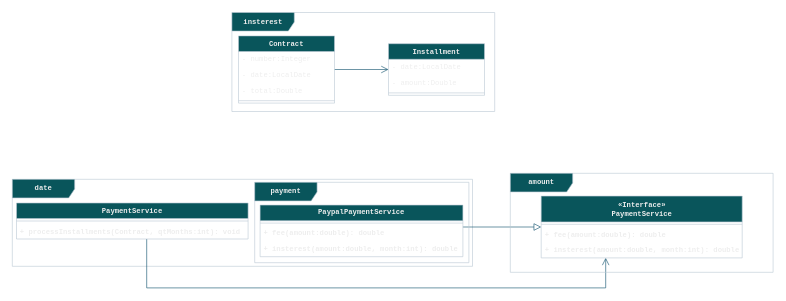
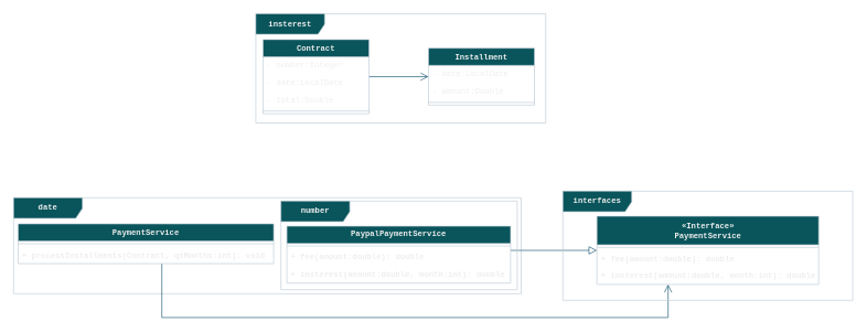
  <mxCell id="0" />
  <mxCell id="1" parent="0" />
  <mxCell id="2" value="date" style="shape=umlFrame;whiteSpace=wrap;html=1;pointerEvents=0;strokeColor=#BAC8D3;align=center;verticalAlign=middle;fontFamily=Courier New;fontSize=12;fontColor=#EEEEEE;fontStyle=1;labelBackgroundColor=none;fillColor=#09555B;width=104;height=31;" vertex="1" parent="1"><mxGeometry x="20" y="298" width="767" height="145" as="geometry" /></mxCell>
  <mxCell id="3" value="" style="edgeStyle=orthogonalEdgeStyle;rounded=0;orthogonalLoop=1;jettySize=auto;html=1;strokeColor=#0B4D6A;fontFamily=Courier New;fontSize=12;fontColor=#EEEEEE;fontStyle=1;labelBackgroundColor=none;endArrow=open;endFill=0;endSize=10;startSize=10;" edge="1" parent="1" source="4" target="9"><mxGeometry relative="1" as="geometry" /></mxCell>
  <mxCell id="4" value="Contract" style="swimlane;fontStyle=1;align=center;verticalAlign=top;childLayout=stackLayout;horizontal=1;startSize=26;horizontalStack=0;resizeParent=1;resizeParentMax=0;resizeLast=0;collapsible=1;marginBottom=0;whiteSpace=wrap;html=1;strokeColor=#BAC8D3;fontColor=#EEEEEE;fillColor=#09555B;labelBackgroundColor=none;fontFamily=Courier New;" vertex="1" parent="1"><mxGeometry x="397" y="59" width="160" height="112" as="geometry" /></mxCell>
  <mxCell id="5" value="- number:Integer" style="text;strokeColor=none;fillColor=none;align=left;verticalAlign=top;spacingLeft=4;spacingRight=4;overflow=hidden;rotatable=0;points=[[0,0.5],[1,0.5]];portConstraint=eastwest;whiteSpace=wrap;html=1;fontColor=#EEEEEE;labelBackgroundColor=none;fontFamily=Courier New;" vertex="1" parent="4"><mxGeometry y="26" width="160" height="26" as="geometry" /></mxCell>
  <mxCell id="6" value="- date:LocalDate" style="text;strokeColor=none;fillColor=none;align=left;verticalAlign=top;spacingLeft=4;spacingRight=4;overflow=hidden;rotatable=0;points=[[0,0.5],[1,0.5]];portConstraint=eastwest;whiteSpace=wrap;html=1;fontColor=#EEEEEE;labelBackgroundColor=none;fontFamily=Courier New;" vertex="1" parent="4"><mxGeometry y="52" width="160" height="26" as="geometry" /></mxCell>
  <mxCell id="7" value="- total:Double" style="text;strokeColor=none;fillColor=none;align=left;verticalAlign=top;spacingLeft=4;spacingRight=4;overflow=hidden;rotatable=0;points=[[0,0.5],[1,0.5]];portConstraint=eastwest;whiteSpace=wrap;html=1;fontColor=#EEEEEE;labelBackgroundColor=none;fontFamily=Courier New;" vertex="1" parent="4"><mxGeometry y="78" width="160" height="26" as="geometry" /></mxCell>
  <mxCell id="8" value="" style="line;strokeWidth=1;fillColor=none;align=left;verticalAlign=middle;spacingTop=-1;spacingLeft=3;spacingRight=3;rotatable=0;labelPosition=right;points=[];portConstraint=eastwest;strokeColor=#BAC8D3;fontColor=#EEEEEE;labelBackgroundColor=none;fontFamily=Courier New;" vertex="1" parent="4"><mxGeometry y="104" width="160" height="8" as="geometry" /></mxCell>
  <mxCell id="9" value="Installment" style="swimlane;fontStyle=1;align=center;verticalAlign=top;childLayout=stackLayout;horizontal=1;startSize=26;horizontalStack=0;resizeParent=1;resizeParentMax=0;resizeLast=0;collapsible=1;marginBottom=0;whiteSpace=wrap;html=1;strokeColor=#BAC8D3;fontColor=#EEEEEE;fillColor=#09555B;labelBackgroundColor=none;fontFamily=Courier New;" vertex="1" parent="1"><mxGeometry x="647" y="72" width="160" height="86" as="geometry" /></mxCell>
  <mxCell id="10" value="- date:LocalDate" style="text;strokeColor=none;fillColor=none;align=left;verticalAlign=top;spacingLeft=4;spacingRight=4;overflow=hidden;rotatable=0;points=[[0,0.5],[1,0.5]];portConstraint=eastwest;whiteSpace=wrap;html=1;fontColor=#EEEEEE;labelBackgroundColor=none;fontFamily=Courier New;" vertex="1" parent="9"><mxGeometry y="26" width="160" height="26" as="geometry" /></mxCell>
  <mxCell id="11" value="- amount:Double" style="text;strokeColor=none;fillColor=none;align=left;verticalAlign=top;spacingLeft=4;spacingRight=4;overflow=hidden;rotatable=0;points=[[0,0.5],[1,0.5]];portConstraint=eastwest;whiteSpace=wrap;html=1;fontColor=#EEEEEE;labelBackgroundColor=none;fontFamily=Courier New;" vertex="1" parent="9"><mxGeometry y="52" width="160" height="26" as="geometry" /></mxCell>
  <mxCell id="12" value="" style="line;strokeWidth=1;fillColor=none;align=left;verticalAlign=middle;spacingTop=-1;spacingLeft=3;spacingRight=3;rotatable=0;labelPosition=right;points=[];portConstraint=eastwest;strokeColor=#BAC8D3;fontColor=#EEEEEE;labelBackgroundColor=none;fontFamily=Courier New;" vertex="1" parent="9"><mxGeometry y="78" width="160" height="8" as="geometry" /></mxCell>
  <mxCell id="13" style="edgeStyle=orthogonalEdgeStyle;rounded=0;orthogonalLoop=1;jettySize=auto;html=1;strokeColor=#0B4D6A;align=center;verticalAlign=middle;fontFamily=Courier New;fontSize=12;fontColor=#EEEEEE;fontStyle=1;labelBackgroundColor=none;startSize=10;endArrow=open;endFill=0;endSize=10;" edge="1" parent="1" source="14" target="18"><mxGeometry relative="1" as="geometry"><Array as="points"><mxPoint x="244" y="479" /><mxPoint x="1009" y="479" /></Array></mxGeometry></mxCell>
  <mxCell id="14" value="PaymentService" style="swimlane;fontStyle=1;align=center;verticalAlign=top;childLayout=stackLayout;horizontal=1;startSize=26;horizontalStack=0;resizeParent=1;resizeParentMax=0;resizeLast=0;collapsible=1;marginBottom=0;whiteSpace=wrap;html=1;strokeColor=#BAC8D3;fontFamily=Courier New;fontSize=12;fontColor=#EEEEEE;labelBackgroundColor=none;fillColor=#09555B;" vertex="1" parent="1"><mxGeometry x="27" y="337.5" width="386" height="60" as="geometry" /></mxCell>
  <mxCell id="15" value="" style="line;strokeWidth=1;fillColor=none;align=left;verticalAlign=middle;spacingTop=-1;spacingLeft=3;spacingRight=3;rotatable=0;labelPosition=right;points=[];portConstraint=eastwest;strokeColor=inherit;fontFamily=Courier New;fontSize=12;fontColor=#EEEEEE;fontStyle=1;labelBackgroundColor=none;" vertex="1" parent="14"><mxGeometry y="26" width="386" height="8" as="geometry" /></mxCell>
  <mxCell id="16" value="+ processInstallments(Contract, qtMonths:int): void" style="text;strokeColor=none;fillColor=none;align=left;verticalAlign=top;spacingLeft=4;spacingRight=4;overflow=hidden;rotatable=0;points=[[0,0.5],[1,0.5]];portConstraint=eastwest;whiteSpace=wrap;html=1;fontFamily=Courier New;fontSize=12;fontColor=#EEEEEE;fontStyle=1;labelBackgroundColor=none;" vertex="1" parent="14"><mxGeometry y="34" width="386" height="26" as="geometry" /></mxCell>
  <mxCell id="17" value="" style="edgeStyle=orthogonalEdgeStyle;rounded=0;orthogonalLoop=1;jettySize=auto;html=1;strokeColor=#0B4D6A;align=center;verticalAlign=middle;fontFamily=Courier New;fontSize=12;fontColor=#EEEEEE;fontStyle=1;labelBackgroundColor=none;startSize=10;endArrow=none;endFill=0;endSize=10;startArrow=block;startFill=0;" edge="1" parent="1" source="18" target="22"><mxGeometry relative="1" as="geometry"><Array as="points"><mxPoint x="923" y="367" /><mxPoint x="923" y="367" /></Array></mxGeometry></mxCell>
  <mxCell id="18" value="«Interface»&lt;div&gt;PaymentService&lt;/div&gt;" style="swimlane;fontStyle=1;align=center;verticalAlign=middle;childLayout=stackLayout;horizontal=1;startSize=43;horizontalStack=0;resizeParent=1;resizeParentMax=0;resizeLast=0;collapsible=1;marginBottom=0;whiteSpace=wrap;html=1;strokeColor=#BAC8D3;fontFamily=Courier New;fontSize=12;fontColor=#EEEEEE;labelBackgroundColor=none;fillColor=#09555B;" vertex="1" parent="1"><mxGeometry x="901.5" y="326" width="335" height="103" as="geometry" /></mxCell>
  <mxCell id="19" value="" style="line;strokeWidth=1;fillColor=none;align=left;verticalAlign=middle;spacingTop=-1;spacingLeft=3;spacingRight=3;rotatable=0;labelPosition=right;points=[];portConstraint=eastwest;strokeColor=inherit;fontFamily=Courier New;fontSize=12;fontColor=#EEEEEE;fontStyle=1;labelBackgroundColor=none;" vertex="1" parent="18"><mxGeometry y="43" width="335" height="8" as="geometry" /></mxCell>
  <mxCell id="20" value="+ fee(amount:double): double" style="text;strokeColor=none;fillColor=none;align=left;verticalAlign=top;spacingLeft=4;spacingRight=4;overflow=hidden;rotatable=0;points=[[0,0.5],[1,0.5]];portConstraint=eastwest;whiteSpace=wrap;html=1;fontFamily=Courier New;fontSize=12;fontColor=#EEEEEE;fontStyle=1;labelBackgroundColor=none;" vertex="1" parent="18"><mxGeometry y="51" width="335" height="26" as="geometry" /></mxCell>
  <mxCell id="21" value="+ insterest(amount:double, month:int): double" style="text;strokeColor=none;fillColor=none;align=left;verticalAlign=top;spacingLeft=4;spacingRight=4;overflow=hidden;rotatable=0;points=[[0,0.5],[1,0.5]];portConstraint=eastwest;whiteSpace=wrap;html=1;fontFamily=Courier New;fontSize=12;fontColor=#EEEEEE;fontStyle=1;labelBackgroundColor=none;" vertex="1" parent="18"><mxGeometry y="77" width="335" height="26" as="geometry" /></mxCell>
  <mxCell id="22" value="PaypalPaymentService" style="swimlane;fontStyle=1;align=center;verticalAlign=middle;childLayout=stackLayout;horizontal=1;startSize=26;horizontalStack=0;resizeParent=1;resizeParentMax=0;resizeLast=0;collapsible=1;marginBottom=0;whiteSpace=wrap;html=1;strokeColor=#BAC8D3;fontFamily=Courier New;fontSize=12;fontColor=#EEEEEE;labelBackgroundColor=none;fillColor=#09555B;" vertex="1" parent="1"><mxGeometry x="433" y="341" width="338" height="86" as="geometry" /></mxCell>
  <mxCell id="23" value="" style="line;strokeWidth=1;fillColor=none;align=left;verticalAlign=middle;spacingTop=-1;spacingLeft=3;spacingRight=3;rotatable=0;labelPosition=right;points=[];portConstraint=eastwest;strokeColor=inherit;fontFamily=Courier New;fontSize=12;fontColor=#EEEEEE;fontStyle=1;labelBackgroundColor=none;" vertex="1" parent="22"><mxGeometry y="26" width="338" height="8" as="geometry" /></mxCell>
  <mxCell id="24" value="+ fee(amount:double): double" style="text;strokeColor=none;fillColor=none;align=left;verticalAlign=top;spacingLeft=4;spacingRight=4;overflow=hidden;rotatable=0;points=[[0,0.5],[1,0.5]];portConstraint=eastwest;whiteSpace=wrap;html=1;fontFamily=Courier New;fontSize=12;fontColor=#EEEEEE;fontStyle=1;labelBackgroundColor=none;" vertex="1" parent="22"><mxGeometry y="34" width="338" height="26" as="geometry" /></mxCell>
  <mxCell id="25" value="+ insterest(amount:double, month:int): double" style="text;strokeColor=none;fillColor=none;align=left;verticalAlign=top;spacingLeft=4;spacingRight=4;overflow=hidden;rotatable=0;points=[[0,0.5],[1,0.5]];portConstraint=eastwest;whiteSpace=wrap;html=1;fontFamily=Courier New;fontSize=12;fontColor=#EEEEEE;fontStyle=1;labelBackgroundColor=none;" vertex="1" parent="22"><mxGeometry y="60" width="338" height="26" as="geometry" /></mxCell>
  <mxCell id="26" value="insterest" style="shape=umlFrame;whiteSpace=wrap;html=1;pointerEvents=0;strokeColor=#BAC8D3;align=center;verticalAlign=middle;fontFamily=Courier New;fontSize=12;fontColor=#EEEEEE;fontStyle=1;labelBackgroundColor=none;fillColor=#09555B;width=104;height=31;" vertex="1" parent="1"><mxGeometry x="386" y="20" width="438" height="165" as="geometry" /></mxCell>
- <mxCell id="27" value="payment" style="shape=umlFrame;whiteSpace=wrap;html=1;pointerEvents=0;strokeColor=#BAC8D3;align=center;verticalAlign=middle;fontFamily=Courier New;fontSize=12;fontColor=#EEEEEE;fontStyle=1;labelBackgroundColor=none;fillColor=#09555B;width=104;height=31;" vertex="1" parent="1"><mxGeometry x="424" y="303" width="357" height="134" as="geometry" /></mxCell>
- <mxCell id="28" value="amount" style="shape=umlFrame;whiteSpace=wrap;html=1;pointerEvents=0;strokeColor=#BAC8D3;align=center;verticalAlign=middle;fontFamily=Courier New;fontSize=12;fontColor=#EEEEEE;fontStyle=1;labelBackgroundColor=none;fillColor=#09555B;width=104;height=31;" vertex="1" parent="1"><mxGeometry x="850" y="288" width="438" height="165" as="geometry" /></mxCell>
+ <mxCell id="27" value="number" style="shape=umlFrame;whiteSpace=wrap;html=1;pointerEvents=0;strokeColor=#BAC8D3;align=center;verticalAlign=middle;fontFamily=Courier New;fontSize=12;fontColor=#EEEEEE;fontStyle=1;labelBackgroundColor=none;fillColor=#09555B;width=104;height=31;" vertex="1" parent="1"><mxGeometry x="424" y="303" width="357" height="134" as="geometry" /></mxCell>
+ <mxCell id="28" value="interfaces" style="shape=umlFrame;whiteSpace=wrap;html=1;pointerEvents=0;strokeColor=#BAC8D3;align=center;verticalAlign=middle;fontFamily=Courier New;fontSize=12;fontColor=#EEEEEE;fontStyle=1;labelBackgroundColor=none;fillColor=#09555B;width=104;height=31;" vertex="1" parent="1"><mxGeometry x="850" y="288" width="438" height="165" as="geometry" /></mxCell>
